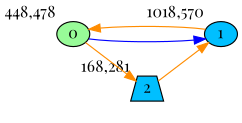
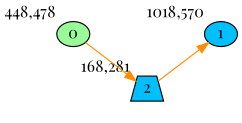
  digraph {
    bgcolor=white
    fontname="Playfair Display"
    rankdir=LR
    node [fillcolor=deepskyblue fixedsize=true fontname="Playfair Display" shape=ellipse style=filled]
    edge [color=darkorange fontname="Playfair Display"]
    0 [fillcolor=palegreen height=0.3 width=0.4 xlabel="448,478"]
    1 [height=0.3 width=0.4 xlabel="1018,570"]
    2 [height=0.3 shape=trapezium width=0.4 xlabel="168,281"]
-   0 -> 1 [color=blue]
    0 -> 2
-   1 -> 0
    2 -> 1
  }
